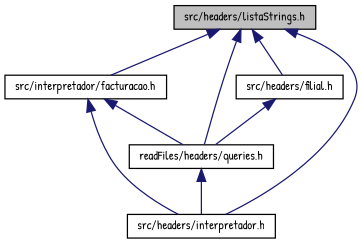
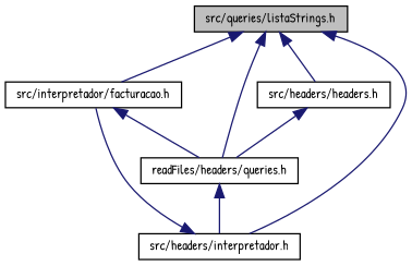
  digraph {
    fontname="Patrick Hand"
    node [color=black fillcolor=white fontname="Patrick Hand" fontsize=10 shape=record style=filled]
    edge [color=midnightblue dir=back fontname="Patrick Hand" fontsize=10 labelfontname=Helvetica labelfontsize=10 style=solid]
-   n1 [fillcolor=grey75 fontcolor=black height=0.2 label="src/headers/listaStrings.h" width=0.4]
+   n1 [fillcolor=grey75 fontcolor=black height=0.2 label="src/queries/listaStrings.h" width=0.4]
    n2 [height=0.2 label="src/interpretador/facturacao.h" width=0.4]
    n3 [height=0.2 label="src/headers/interpretador.h" width=0.4]
    n4 [height=0.2 label="readFiles/headers/queries.h" width=0.4]
-   n5 [height=0.2 label="src/headers/filial.h" width=0.4]
+   n5 [height=0.2 label="src/headers/headers.h" width=0.4]
    n1 -> n2
    n1 -> n3
    n1 -> n4
    n1 -> n5
-   n2 -> n3
+   n3 -> n2
    n2 -> n4
    n4 -> n3
    n5 -> n4
  }
